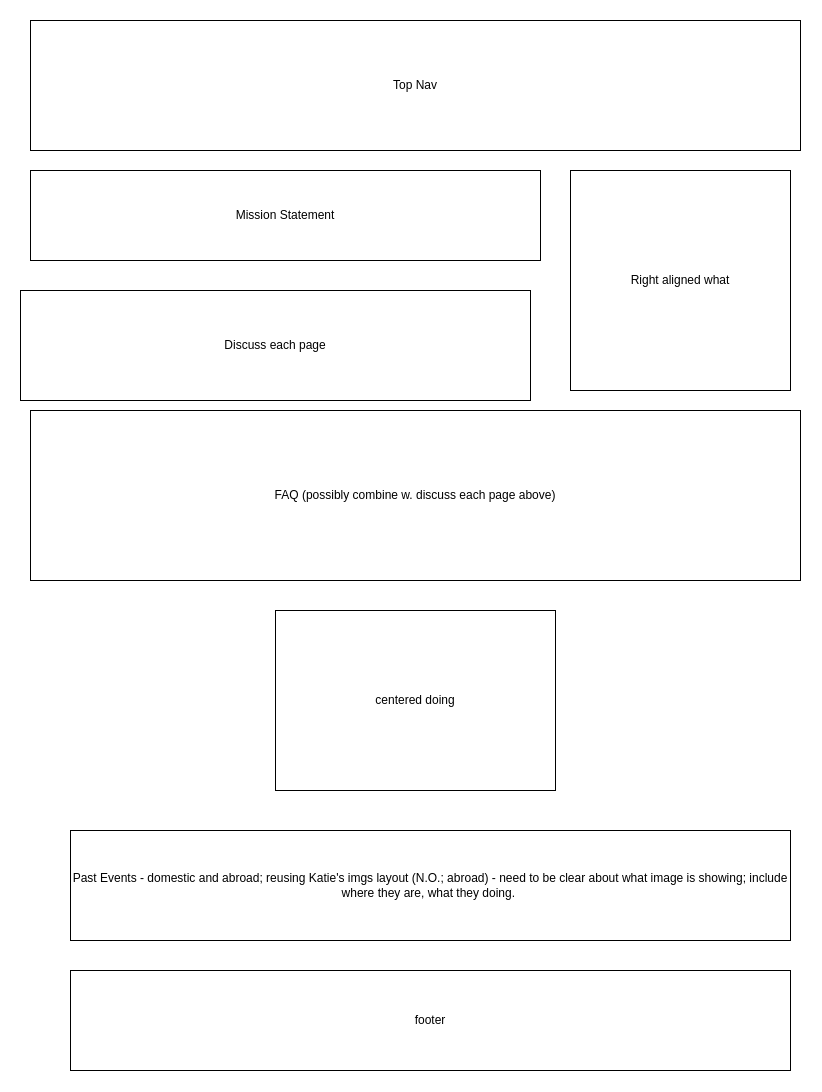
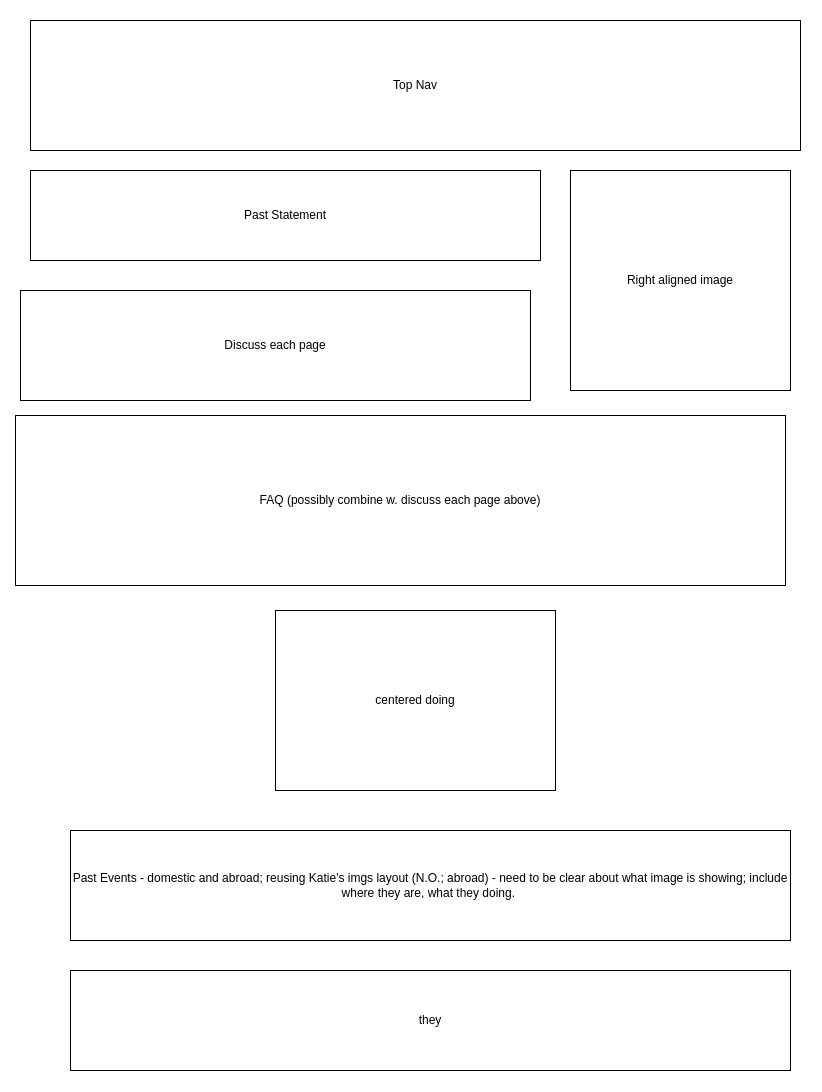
  <mxCell id="0" />
  <mxCell id="1" parent="0" />
- <mxCell id="2" value="Right aligned what" style="whiteSpace=wrap;html=1;aspect=fixed;" vertex="1" parent="1"><mxGeometry x="570" y="170" width="220" height="220" as="geometry" /></mxCell>
+ <mxCell id="2" value="Right aligned image" style="whiteSpace=wrap;html=1;aspect=fixed;" vertex="1" parent="1"><mxGeometry x="570" y="170" width="220" height="220" as="geometry" /></mxCell>
  <mxCell id="3" value="Top Nav" style="rounded=0;whiteSpace=wrap;html=1;" vertex="1" parent="1"><mxGeometry x="30" y="20" width="770" height="130" as="geometry" /></mxCell>
- <mxCell id="4" value="Mission Statement" style="rounded=0;whiteSpace=wrap;html=1;" vertex="1" parent="1"><mxGeometry x="30" y="170" width="510" height="90" as="geometry" /></mxCell>
+ <mxCell id="4" value="Past Statement" style="rounded=0;whiteSpace=wrap;html=1;" vertex="1" parent="1"><mxGeometry x="30" y="170" width="510" height="90" as="geometry" /></mxCell>
  <mxCell id="5" value="Discuss each page" style="rounded=0;whiteSpace=wrap;html=1;" vertex="1" parent="1"><mxGeometry x="20" y="290" width="510" height="110" as="geometry" /></mxCell>
- <mxCell id="6" value="FAQ (possibly combine w. discuss each page above)" style="rounded=0;whiteSpace=wrap;html=1;" vertex="1" parent="1"><mxGeometry x="30" y="410" width="770" height="170" as="geometry" /></mxCell>
+ <mxCell id="6" value="FAQ (possibly combine w. discuss each page above)" style="rounded=0;whiteSpace=wrap;html=1;" vertex="1" parent="1"><mxGeometry x="15" y="415" width="770" height="170" as="geometry" /></mxCell>
  <mxCell id="7" value="centered doing" style="rounded=0;whiteSpace=wrap;html=1;" vertex="1" parent="1"><mxGeometry x="275" y="610" width="280" height="180" as="geometry" /></mxCell>
  <mxCell id="8" value="Past Events - domestic and abroad; reusing Katie's imgs layout&amp;nbsp;(N.O.; abroad) - need to be clear about what image is showing; include where they are, what they doing.&amp;nbsp;" style="rounded=0;whiteSpace=wrap;html=1;" vertex="1" parent="1"><mxGeometry x="70" y="830" width="720" height="110" as="geometry" /></mxCell>
- <mxCell id="9" value="footer" style="rounded=0;whiteSpace=wrap;html=1;" vertex="1" parent="1"><mxGeometry x="70" y="970" width="720" height="100" as="geometry" /></mxCell>
+ <mxCell id="9" value="they" style="rounded=0;whiteSpace=wrap;html=1;" vertex="1" parent="1"><mxGeometry x="70" y="970" width="720" height="100" as="geometry" /></mxCell>
